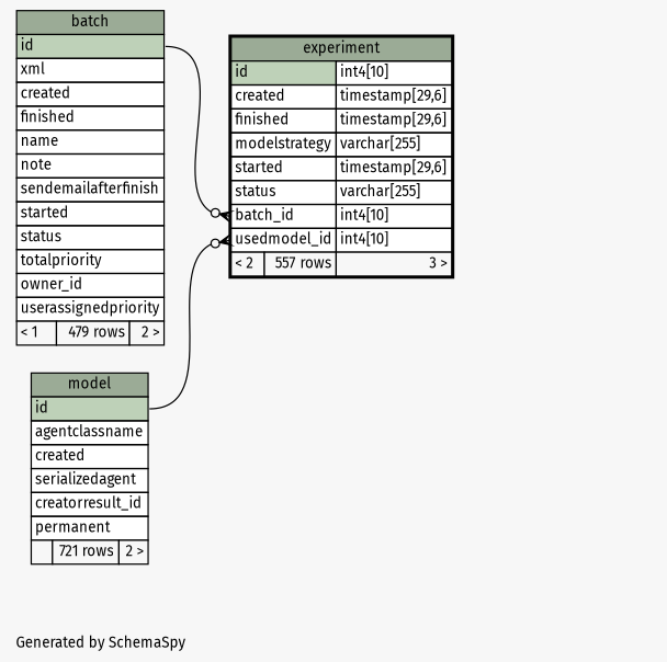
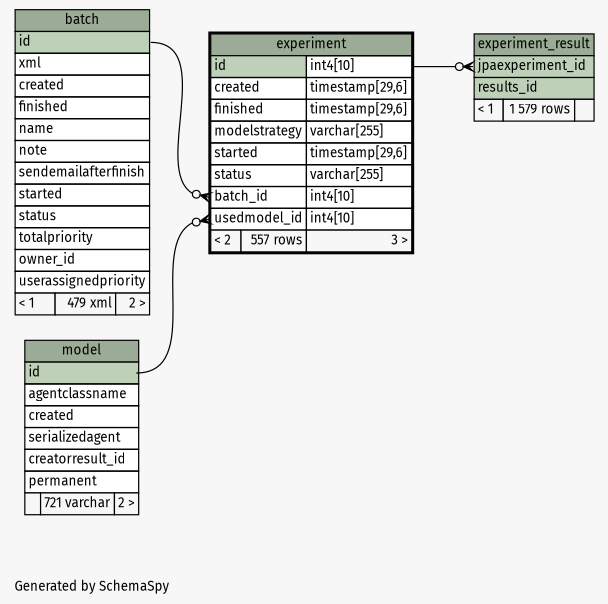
  digraph {
    bgcolor="#f7f7f7"
    fontname="Fira Sans"
    fontsize=11
    label="\nGenerated by SchemaSpy"
    labeljust=l
    nodesep=0.18
    rankdir=RL
    ranksep=0.46
    node [fontname="Fira Sans" fontsize=11 shape=plaintext]
    edge [arrowhead=none arrowsize=0.8 arrowtail=crowodot dir=back fontname="Fira Sans" headport="id:e"]
    n1 [label=<     <TABLE BORDER="2" CELLBORDER="1" CELLSPACING="0" BGCOLOR="#ffffff">       <TR><TD COLSPAN="3" BGCOLOR="#9bab96" ALIGN="CENTER">experiment</TD></TR>       <TR><TD PORT="id" COLSPAN="2" BGCOLOR="#bed1b8" ALIGN="LEFT">id</TD><TD PORT="id.type" ALIGN="LEFT">int4[10]</TD></TR>       <TR><TD PORT="created" COLSPAN="2" ALIGN="LEFT">created</TD><TD PORT="created.type" ALIGN="LEFT">timestamp[29,6]</TD></TR>       <TR><TD PORT="finished" COLSPAN="2" ALIGN="LEFT">finished</TD><TD PORT="finished.type" ALIGN="LEFT">timestamp[29,6]</TD></TR>       <TR><TD PORT="modelstrategy" COLSPAN="2" ALIGN="LEFT">modelstrategy</TD><TD PORT="modelstrategy.type" ALIGN="LEFT">varchar[255]</TD></TR>       <TR><TD PORT="started" COLSPAN="2" ALIGN="LEFT">started</TD><TD PORT="started.type" ALIGN="LEFT">timestamp[29,6]</TD></TR>       <TR><TD PORT="status" COLSPAN="2" ALIGN="LEFT">status</TD><TD PORT="status.type" ALIGN="LEFT">varchar[255]</TD></TR>       <TR><TD PORT="batch_id" COLSPAN="2" ALIGN="LEFT">batch_id</TD><TD PORT="batch_id.type" ALIGN="LEFT">int4[10]</TD></TR>       <TR><TD PORT="usedmodel_id" COLSPAN="2" ALIGN="LEFT">usedmodel_id</TD><TD PORT="usedmodel_id.type" ALIGN="LEFT">int4[10]</TD></TR>       <TR><TD ALIGN="LEFT" BGCOLOR="#f7f7f7">&lt; 2</TD><TD ALIGN="RIGHT" BGCOLOR="#f7f7f7">557 rows</TD><TD ALIGN="RIGHT" BGCOLOR="#f7f7f7">3 &gt;</TD></TR>     </TABLE>>]
-   n2 [label=<     <TABLE BORDER="0" CELLBORDER="1" CELLSPACING="0" BGCOLOR="#ffffff">       <TR><TD COLSPAN="3" BGCOLOR="#9bab96" ALIGN="CENTER">batch</TD></TR>       <TR><TD PORT="id" COLSPAN="3" BGCOLOR="#bed1b8" ALIGN="LEFT">id</TD></TR>       <TR><TD PORT="xml" COLSPAN="3" ALIGN="LEFT">xml</TD></TR>       <TR><TD PORT="created" COLSPAN="3" ALIGN="LEFT">created</TD></TR>       <TR><TD PORT="finished" COLSPAN="3" ALIGN="LEFT">finished</TD></TR>       <TR><TD PORT="name" COLSPAN="3" ALIGN="LEFT">name</TD></TR>       <TR><TD PORT="note" COLSPAN="3" ALIGN="LEFT">note</TD></TR>       <TR><TD PORT="sendemailafterfinish" COLSPAN="3" ALIGN="LEFT">sendemailafterfinish</TD></TR>       <TR><TD PORT="started" COLSPAN="3" ALIGN="LEFT">started</TD></TR>       <TR><TD PORT="status" COLSPAN="3" ALIGN="LEFT">status</TD></TR>       <TR><TD PORT="totalpriority" COLSPAN="3" ALIGN="LEFT">totalpriority</TD></TR>       <TR><TD PORT="owner_id" COLSPAN="3" ALIGN="LEFT">owner_id</TD></TR>       <TR><TD PORT="userassignedpriority" COLSPAN="3" ALIGN="LEFT">userassignedpriority</TD></TR>       <TR><TD ALIGN="LEFT" BGCOLOR="#f7f7f7">&lt; 1</TD><TD ALIGN="RIGHT" BGCOLOR="#f7f7f7">479 rows</TD><TD ALIGN="RIGHT" BGCOLOR="#f7f7f7">2 &gt;</TD></TR>     </TABLE>>]
-   n3 [label=<     <TABLE BORDER="0" CELLBORDER="1" CELLSPACING="0" BGCOLOR="#ffffff">       <TR><TD COLSPAN="3" BGCOLOR="#9bab96" ALIGN="CENTER">model</TD></TR>       <TR><TD PORT="id" COLSPAN="3" BGCOLOR="#bed1b8" ALIGN="LEFT">id</TD></TR>       <TR><TD PORT="agentclassname" COLSPAN="3" ALIGN="LEFT">agentclassname</TD></TR>       <TR><TD PORT="created" COLSPAN="3" ALIGN="LEFT">created</TD></TR>       <TR><TD PORT="serializedagent" COLSPAN="3" ALIGN="LEFT">serializedagent</TD></TR>       <TR><TD PORT="creatorresult_id" COLSPAN="3" ALIGN="LEFT">creatorresult_id</TD></TR>       <TR><TD PORT="permanent" COLSPAN="3" ALIGN="LEFT">permanent</TD></TR>       <TR><TD ALIGN="LEFT" BGCOLOR="#f7f7f7">  </TD><TD ALIGN="RIGHT" BGCOLOR="#f7f7f7">721 rows</TD><TD ALIGN="RIGHT" BGCOLOR="#f7f7f7">2 &gt;</TD></TR>     </TABLE>>]
+   n2 [label=<     <TABLE BORDER="0" CELLBORDER="1" CELLSPACING="0" BGCOLOR="#ffffff">       <TR><TD COLSPAN="3" BGCOLOR="#9bab96" ALIGN="CENTER">batch</TD></TR>       <TR><TD PORT="id" COLSPAN="3" BGCOLOR="#bed1b8" ALIGN="LEFT">id</TD></TR>       <TR><TD PORT="xml" COLSPAN="3" ALIGN="LEFT">xml</TD></TR>       <TR><TD PORT="created" COLSPAN="3" ALIGN="LEFT">created</TD></TR>       <TR><TD PORT="finished" COLSPAN="3" ALIGN="LEFT">finished</TD></TR>       <TR><TD PORT="name" COLSPAN="3" ALIGN="LEFT">name</TD></TR>       <TR><TD PORT="note" COLSPAN="3" ALIGN="LEFT">note</TD></TR>       <TR><TD PORT="sendemailafterfinish" COLSPAN="3" ALIGN="LEFT">sendemailafterfinish</TD></TR>       <TR><TD PORT="started" COLSPAN="3" ALIGN="LEFT">started</TD></TR>       <TR><TD PORT="status" COLSPAN="3" ALIGN="LEFT">status</TD></TR>       <TR><TD PORT="totalpriority" COLSPAN="3" ALIGN="LEFT">totalpriority</TD></TR>       <TR><TD PORT="owner_id" COLSPAN="3" ALIGN="LEFT">owner_id</TD></TR>       <TR><TD PORT="userassignedpriority" COLSPAN="3" ALIGN="LEFT">userassignedpriority</TD></TR>       <TR><TD ALIGN="LEFT" BGCOLOR="#f7f7f7">&lt; 1</TD><TD ALIGN="RIGHT" BGCOLOR="#f7f7f7">479 xml</TD><TD ALIGN="RIGHT" BGCOLOR="#f7f7f7">2 &gt;</TD></TR>     </TABLE>>]
+   n3 [label=<     <TABLE BORDER="0" CELLBORDER="1" CELLSPACING="0" BGCOLOR="#ffffff">       <TR><TD COLSPAN="3" BGCOLOR="#9bab96" ALIGN="CENTER">model</TD></TR>       <TR><TD PORT="id" COLSPAN="3" BGCOLOR="#bed1b8" ALIGN="LEFT">id</TD></TR>       <TR><TD PORT="agentclassname" COLSPAN="3" ALIGN="LEFT">agentclassname</TD></TR>       <TR><TD PORT="created" COLSPAN="3" ALIGN="LEFT">created</TD></TR>       <TR><TD PORT="serializedagent" COLSPAN="3" ALIGN="LEFT">serializedagent</TD></TR>       <TR><TD PORT="creatorresult_id" COLSPAN="3" ALIGN="LEFT">creatorresult_id</TD></TR>       <TR><TD PORT="permanent" COLSPAN="3" ALIGN="LEFT">permanent</TD></TR>       <TR><TD ALIGN="LEFT" BGCOLOR="#f7f7f7">  </TD><TD ALIGN="RIGHT" BGCOLOR="#f7f7f7">721 varchar</TD><TD ALIGN="RIGHT" BGCOLOR="#f7f7f7">2 &gt;</TD></TR>     </TABLE>>]
+   n4 [label=<     <TABLE BORDER="0" CELLBORDER="1" CELLSPACING="0" BGCOLOR="#ffffff">       <TR><TD COLSPAN="3" BGCOLOR="#9bab96" ALIGN="CENTER">experiment_result</TD></TR>       <TR><TD PORT="jpaexperiment_id" COLSPAN="3" BGCOLOR="#bed1b8" ALIGN="LEFT">jpaexperiment_id</TD></TR>       <TR><TD PORT="results_id" COLSPAN="3" BGCOLOR="#bed1b8" ALIGN="LEFT">results_id</TD></TR>       <TR><TD ALIGN="LEFT" BGCOLOR="#f7f7f7">&lt; 1</TD><TD ALIGN="RIGHT" BGCOLOR="#f7f7f7">1 579 rows</TD><TD ALIGN="RIGHT" BGCOLOR="#f7f7f7">  </TD></TR>     </TABLE>>]
    n1 -> n2 [tailport="batch_id:w"]
    n1 -> n3 [tailport="usedmodel_id:w"]
+   n4 -> n1 [headport="id.type:e" tailport="jpaexperiment_id:w"]
  }
